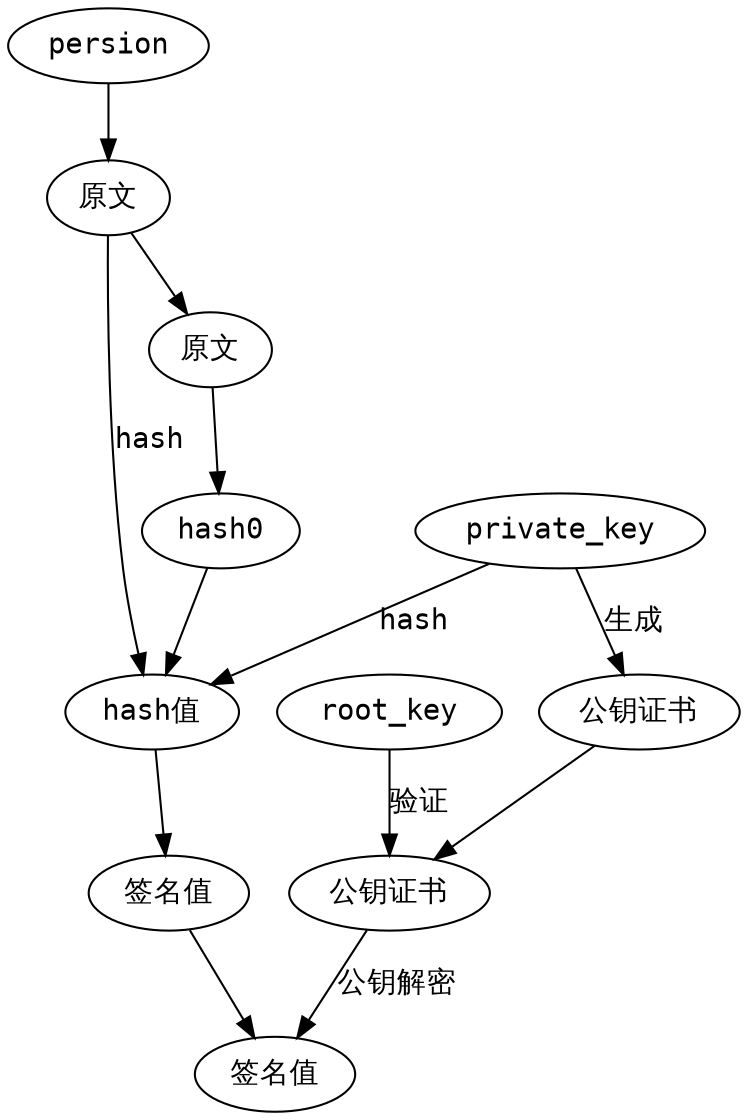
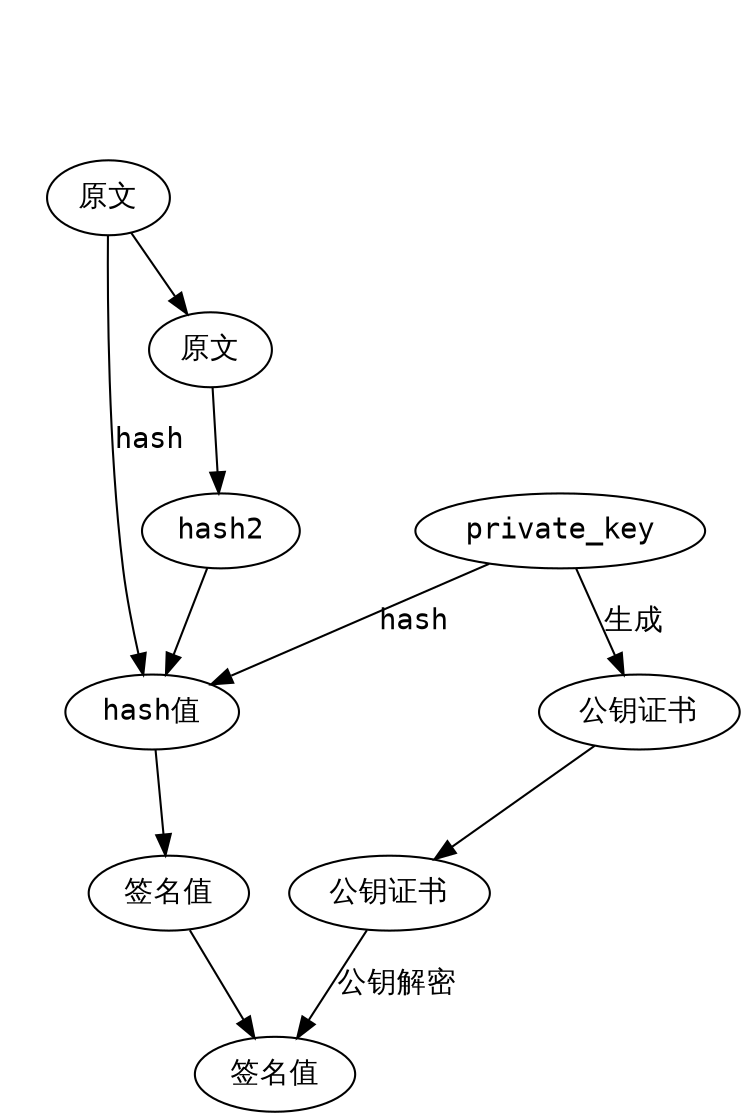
  digraph {
    fontname="DejaVu Sans Mono"
    node [fontname="DejaVu Sans Mono"]
    edge [fontname="DejaVu Sans Mono"]
    n1 [label="原文"]
    n2 [label="hash值"]
    n3 [label="原文"]
-   persion
    n5 [label="签名值"]
-   hash2 [label=hash0]
+   hash2
    n7 [label="签名值"]
    private_key
    n9 [label="公钥证书"]
    n10 [label="公钥证书"]
-   root_key
    n1 -> n2 [label=hash]
    n1 -> n3
    n2 -> n5
    n3 -> hash2
-   persion -> n1
    n5 -> n7
    hash2 -> n2
    private_key -> n2 [label=hash]
    private_key -> n9 [label="生成"]
    n9 -> n10
    n10 -> n7 [label="公钥解密"]
-   root_key -> n10 [label="验证"]
  }
